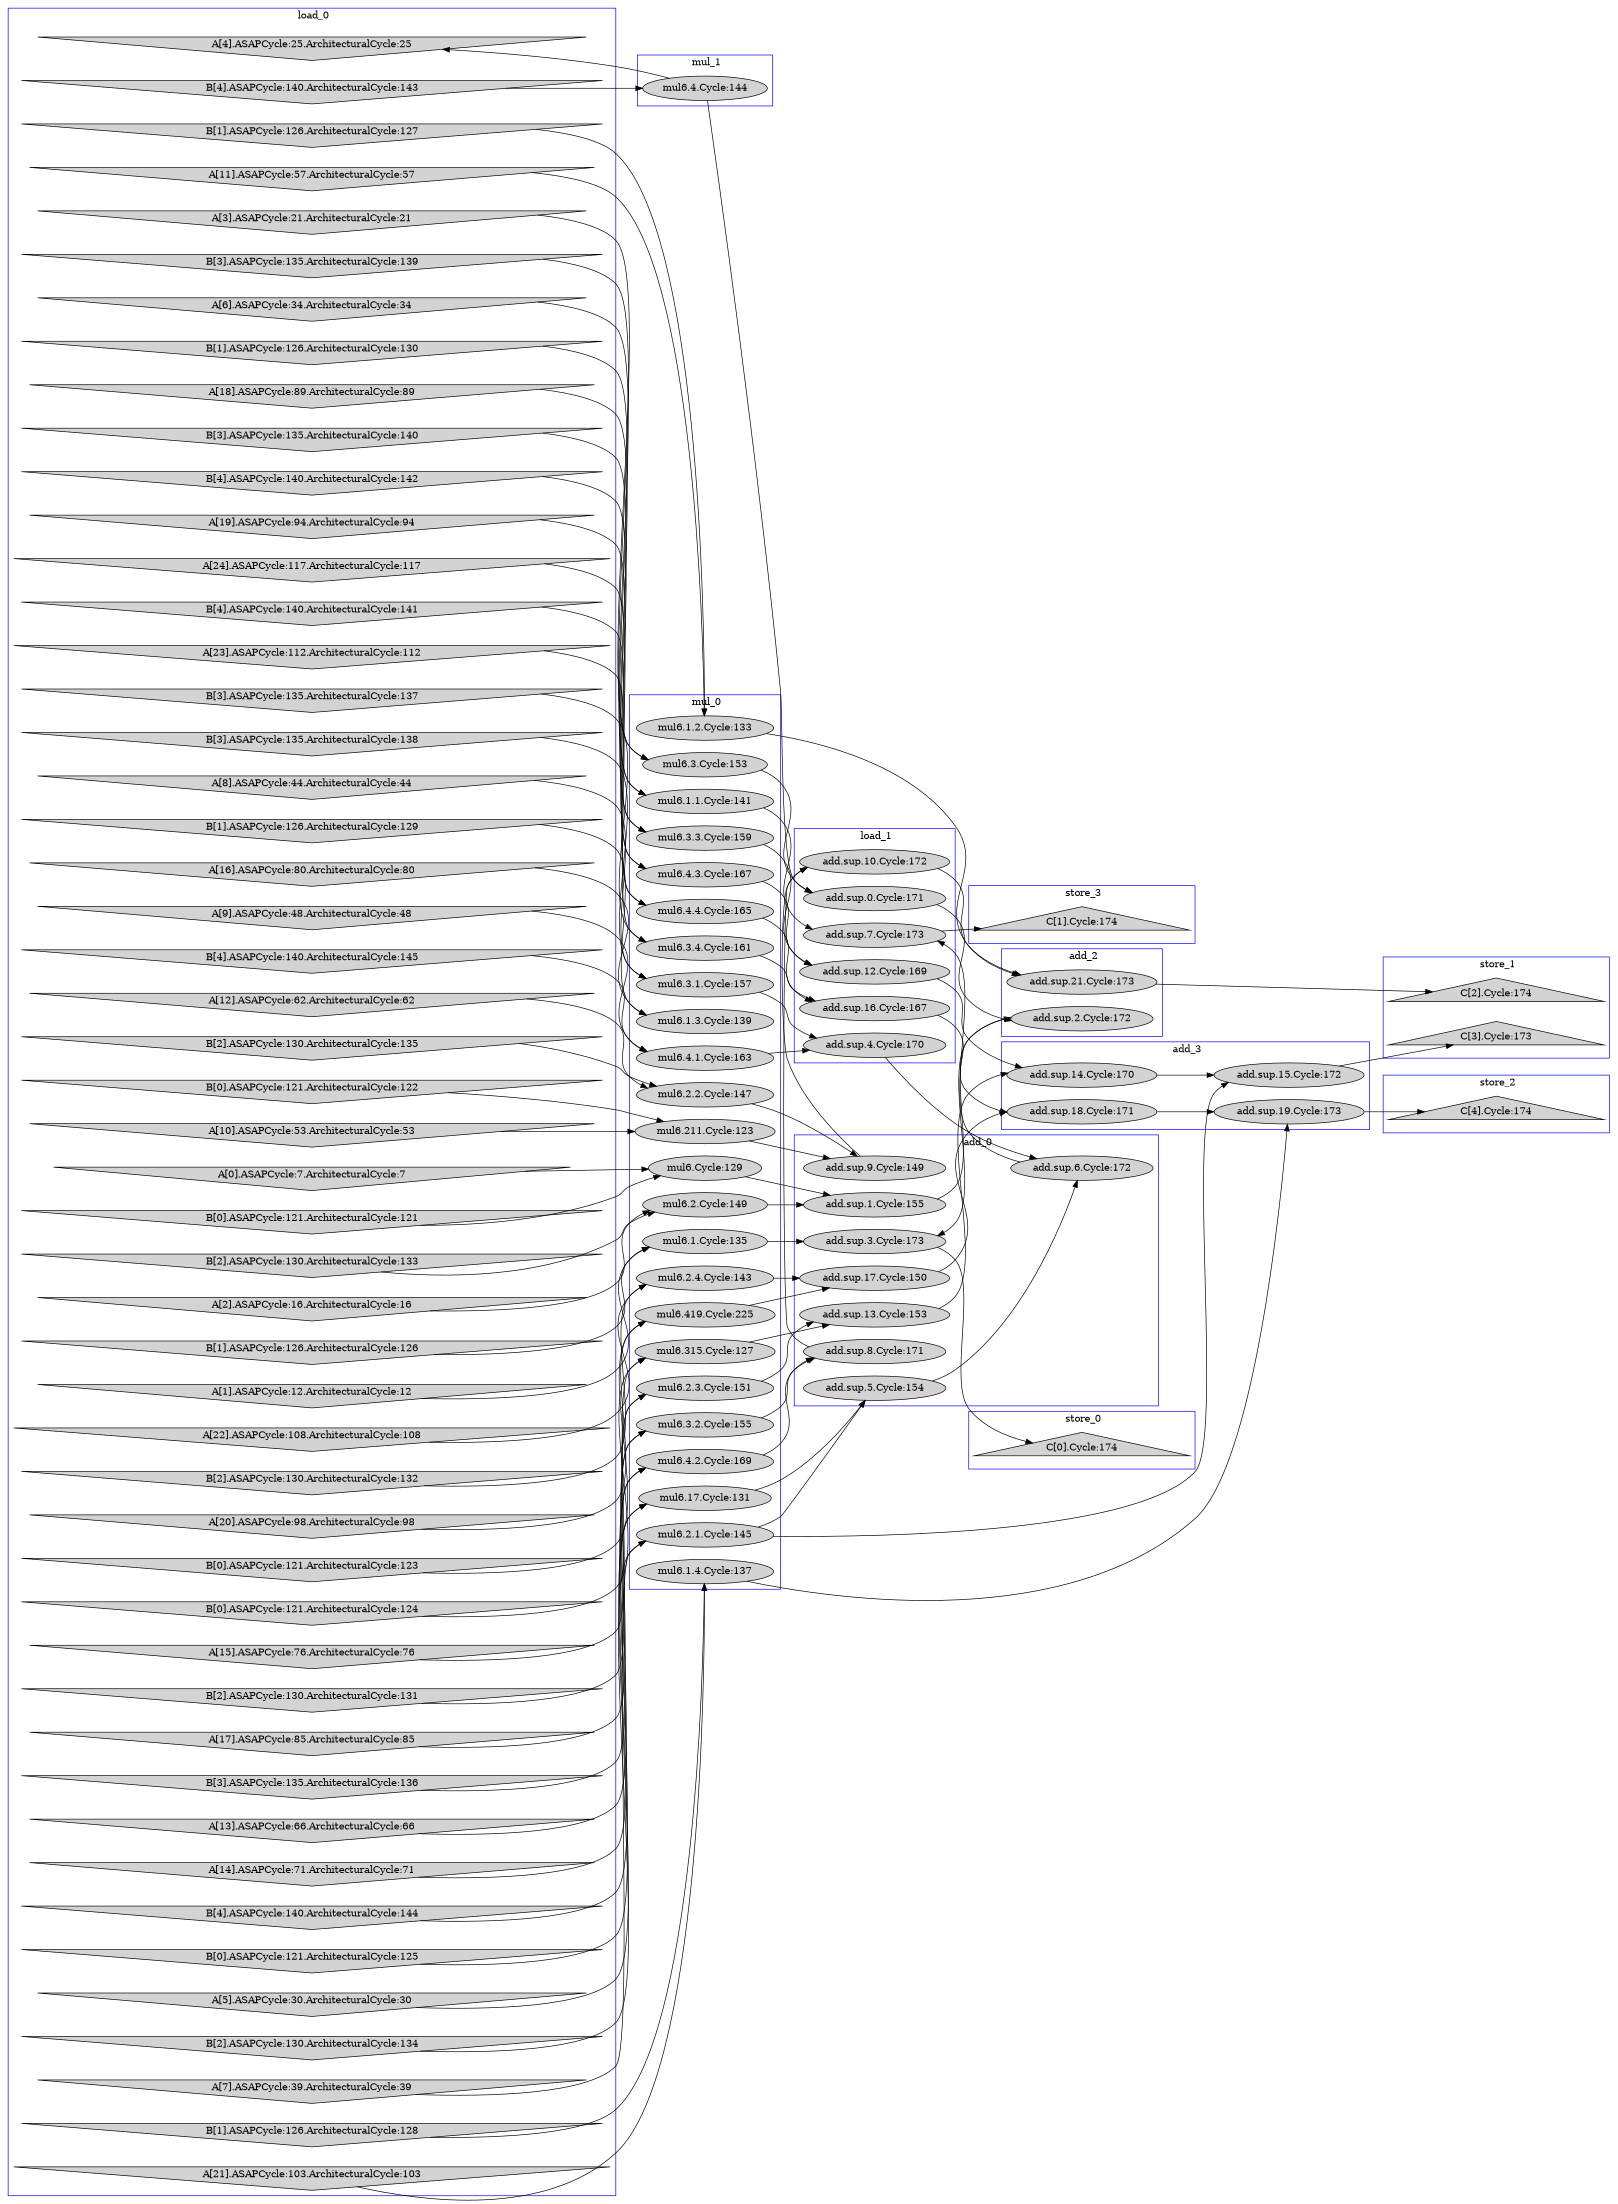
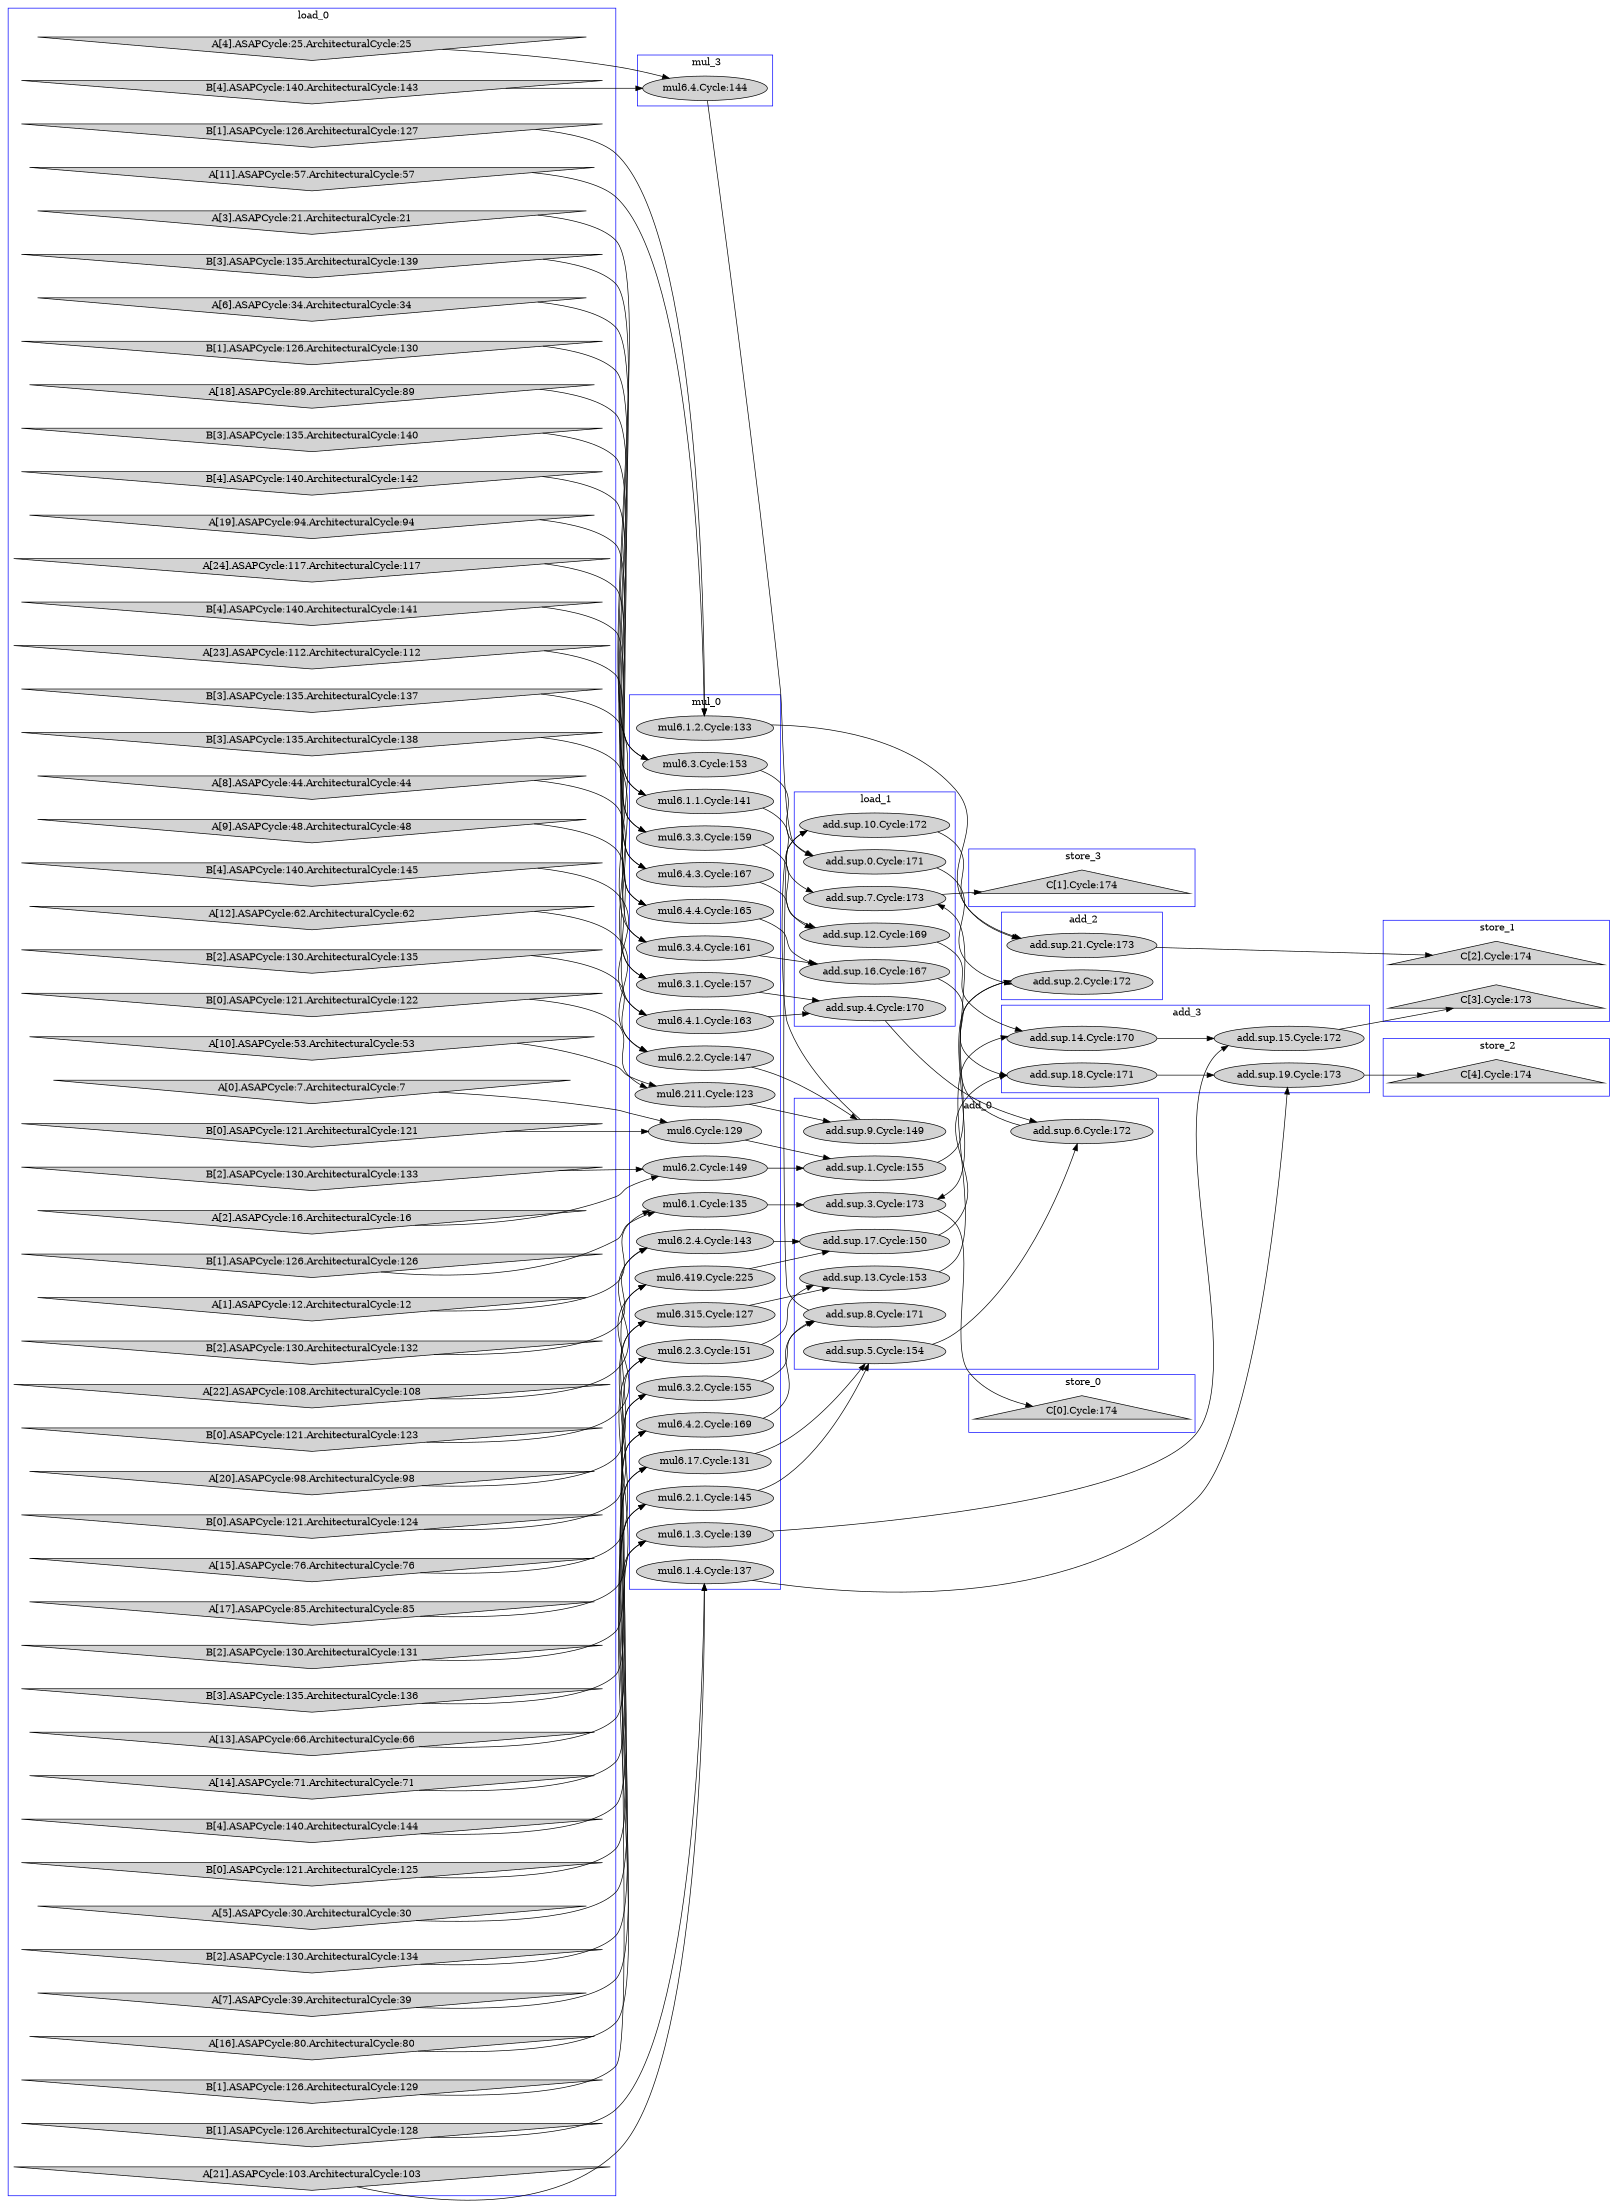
  digraph {
    rankdir=LR
    node [shape=invtriangle style=filled]
    n1 [label="add.sup.9.Cycle:149" shape=ellipse]
    n2 [label="add.sup.17.Cycle:150" shape=ellipse]
    n3 [label="add.sup.13.Cycle:153" shape=ellipse]
    n4 [label="add.sup.5.Cycle:154" shape=ellipse]
    n5 [label="add.sup.1.Cycle:155" shape=ellipse]
    n6 [label="add.sup.8.Cycle:171" shape=ellipse]
    n7 [label="add.sup.6.Cycle:172" shape=ellipse]
    n8 [label="add.sup.3.Cycle:173" shape=ellipse]
    n9 [label="add.sup.16.Cycle:167" shape=ellipse]
    n10 [label="add.sup.12.Cycle:169" shape=ellipse]
    n11 [label="add.sup.4.Cycle:170" shape=ellipse]
    n12 [label="add.sup.0.Cycle:171" shape=ellipse]
    n13 [label="add.sup.10.Cycle:172" shape=ellipse]
    n14 [label="add.sup.7.Cycle:173" shape=ellipse]
    n15 [label="add.sup.2.Cycle:172" shape=ellipse]
    n16 [label="add.sup.21.Cycle:173" shape=ellipse]
    n17 [label="add.sup.14.Cycle:170" shape=ellipse]
    n18 [label="add.sup.18.Cycle:171" shape=ellipse]
    n19 [label="add.sup.15.Cycle:172" shape=ellipse]
    n20 [label="add.sup.19.Cycle:173" shape=ellipse]
    n21 [label="mul6.211.Cycle:123" shape=ellipse]
    n22 [label="mul6.419.Cycle:225" shape=ellipse]
    n23 [label="mul6.315.Cycle:127" shape=ellipse]
    n24 [label="mul6.Cycle:129" shape=ellipse]
    n25 [label="mul6.17.Cycle:131" shape=ellipse]
    n26 [label="mul6.1.2.Cycle:133" shape=ellipse]
    n27 [label="mul6.1.Cycle:135" shape=ellipse]
    n28 [label="mul6.1.4.Cycle:137" shape=ellipse]
    n29 [label="mul6.1.3.Cycle:139" shape=ellipse]
    n30 [label="mul6.1.1.Cycle:141" shape=ellipse]
    n31 [label="mul6.2.4.Cycle:143" shape=ellipse]
    n32 [label="mul6.2.1.Cycle:145" shape=ellipse]
    n33 [label="mul6.2.2.Cycle:147" shape=ellipse]
    n34 [label="mul6.2.Cycle:149" shape=ellipse]
    n35 [label="mul6.2.3.Cycle:151" shape=ellipse]
    n36 [label="mul6.3.Cycle:153" shape=ellipse]
    n37 [label="mul6.3.2.Cycle:155" shape=ellipse]
    n38 [label="mul6.3.1.Cycle:157" shape=ellipse]
    n39 [label="mul6.3.3.Cycle:159" shape=ellipse]
    n40 [label="mul6.3.4.Cycle:161" shape=ellipse]
    n41 [label="mul6.4.1.Cycle:163" shape=ellipse]
    n42 [label="mul6.4.4.Cycle:165" shape=ellipse]
    n43 [label="mul6.4.3.Cycle:167" shape=ellipse]
    n44 [label="mul6.4.2.Cycle:169" shape=ellipse]
    n45 [label="mul6.4.Cycle:144" shape=ellipse]
    n46 [label="A[0].ASAPCycle:7.ArchitecturalCycle:7"]
    n47 [label="A[1].ASAPCycle:12.ArchitecturalCycle:12"]
    n48 [label="A[2].ASAPCycle:16.ArchitecturalCycle:16"]
    n49 [label="A[3].ASAPCycle:21.ArchitecturalCycle:21"]
    n50 [label="A[4].ASAPCycle:25.ArchitecturalCycle:25"]
    n51 [label="A[5].ASAPCycle:30.ArchitecturalCycle:30"]
    n52 [label="A[6].ASAPCycle:34.ArchitecturalCycle:34"]
    n53 [label="A[7].ASAPCycle:39.ArchitecturalCycle:39"]
    n54 [label="A[8].ASAPCycle:44.ArchitecturalCycle:44"]
    n55 [label="A[9].ASAPCycle:48.ArchitecturalCycle:48"]
    n56 [label="A[10].ASAPCycle:53.ArchitecturalCycle:53"]
    n57 [label="A[11].ASAPCycle:57.ArchitecturalCycle:57"]
    n58 [label="A[12].ASAPCycle:62.ArchitecturalCycle:62"]
    n59 [label="A[13].ASAPCycle:66.ArchitecturalCycle:66"]
    n60 [label="A[14].ASAPCycle:71.ArchitecturalCycle:71"]
    n61 [label="A[15].ASAPCycle:76.ArchitecturalCycle:76"]
    n62 [label="A[16].ASAPCycle:80.ArchitecturalCycle:80"]
    n63 [label="A[17].ASAPCycle:85.ArchitecturalCycle:85"]
    n64 [label="A[18].ASAPCycle:89.ArchitecturalCycle:89"]
    n65 [label="A[19].ASAPCycle:94.ArchitecturalCycle:94"]
    n66 [label="A[20].ASAPCycle:98.ArchitecturalCycle:98"]
    n67 [label="A[21].ASAPCycle:103.ArchitecturalCycle:103"]
    n68 [label="A[22].ASAPCycle:108.ArchitecturalCycle:108"]
    n69 [label="A[23].ASAPCycle:112.ArchitecturalCycle:112"]
    n70 [label="A[24].ASAPCycle:117.ArchitecturalCycle:117"]
    n71 [label="B[0].ASAPCycle:121.ArchitecturalCycle:121"]
    n72 [label="B[0].ASAPCycle:121.ArchitecturalCycle:122"]
    n73 [label="B[0].ASAPCycle:121.ArchitecturalCycle:123"]
    n74 [label="B[0].ASAPCycle:121.ArchitecturalCycle:124"]
    n75 [label="B[0].ASAPCycle:121.ArchitecturalCycle:125"]
    n76 [label="B[1].ASAPCycle:126.ArchitecturalCycle:126"]
    n77 [label="B[1].ASAPCycle:126.ArchitecturalCycle:127"]
    n78 [label="B[1].ASAPCycle:126.ArchitecturalCycle:128"]
    n79 [label="B[1].ASAPCycle:126.ArchitecturalCycle:129"]
    n80 [label="B[1].ASAPCycle:126.ArchitecturalCycle:130"]
    n81 [label="B[2].ASAPCycle:130.ArchitecturalCycle:131"]
    n82 [label="B[2].ASAPCycle:130.ArchitecturalCycle:132"]
    n83 [label="B[2].ASAPCycle:130.ArchitecturalCycle:133"]
    n84 [label="B[2].ASAPCycle:130.ArchitecturalCycle:134"]
    n85 [label="B[2].ASAPCycle:130.ArchitecturalCycle:135"]
    n86 [label="B[3].ASAPCycle:135.ArchitecturalCycle:136"]
    n87 [label="B[3].ASAPCycle:135.ArchitecturalCycle:137"]
    n88 [label="B[3].ASAPCycle:135.ArchitecturalCycle:138"]
    n89 [label="B[3].ASAPCycle:135.ArchitecturalCycle:139"]
    n90 [label="B[3].ASAPCycle:135.ArchitecturalCycle:140"]
    n91 [label="B[4].ASAPCycle:140.ArchitecturalCycle:141"]
    n92 [label="B[4].ASAPCycle:140.ArchitecturalCycle:142"]
    n93 [label="B[4].ASAPCycle:140.ArchitecturalCycle:143"]
    n94 [label="B[4].ASAPCycle:140.ArchitecturalCycle:144"]
    n95 [label="B[4].ASAPCycle:140.ArchitecturalCycle:145"]
    n96 [label="C[0].Cycle:174" shape=triangle]
    n97 [label="C[3].Cycle:173" shape=triangle]
    n98 [label="C[2].Cycle:174" shape=triangle]
    n99 [label="C[4].Cycle:174" shape=triangle]
    n100 [label="C[1].Cycle:174" shape=triangle]
    subgraph cluster_1 {
      color=blue
      label=" add_0"
      n1
      n2
      n3
      n4
      n5
      n6
      n7
      n8
    }
    subgraph cluster_2 {
      color=blue
      label=" load_1"
      n9
      n10
      n11
      n12
      n13
      n14
    }
    subgraph cluster_3 {
      color=blue
      label=" add_2"
      n15
      n16
    }
    subgraph cluster_4 {
      color=blue
      label=" add_3"
      n17
      n18
      n19
      n20
    }
    subgraph cluster_5 {
      color=blue
      label=" mul_0"
      n21
      n22
      n23
      n24
      n25
      n26
      n27
      n28
      n29
      n30
      n31
      n32
      n33
      n34
      n35
      n36
      n37
      n38
      n39
      n40
      n41
      n42
      n43
      n44
    }
    subgraph cluster_6 {
      color=blue
-     label=" mul_1"
+     label=" mul_3"
      n45
    }
    subgraph cluster_7 {
      color=blue
      label=" load_0"
      n46
      n47
      n48
      n49
      n50
      n51
      n52
      n53
      n54
      n55
      n56
      n57
      n58
      n59
      n60
      n61
      n62
      n63
      n64
      n65
      n66
      n67
      n68
      n69
      n70
      n71
      n72
      n73
      n74
      n75
      n76
      n77
      n78
      n79
      n80
      n81
      n82
      n83
      n84
      n85
      n86
      n87
      n88
      n89
      n90
      n91
      n92
      n93
      n94
      n95
    }
    subgraph cluster_8 {
      color=blue
      label=" store_0"
      n96
    }
    subgraph cluster_9 {
      color=blue
      label=" store_1"
      n97
      n98
    }
    subgraph cluster_10 {
      color=blue
      label=" store_2"
      n99
    }
    subgraph cluster_11 {
      color=blue
      label=" store_3"
      n100
    }
    n1 -> n13
    n2 -> n18
    n3 -> n17
    n4 -> n7
    n5 -> n15
    n6 -> n13
    n7 -> n14
    n8 -> n96
    n9 -> n18
    n10 -> n17
    n11 -> n7
    n12 -> n15
    n13 -> n16
    n14 -> n100
    n15 -> n8
    n16 -> n98
    n17 -> n19
    n18 -> n20
    n19 -> n97
    n20 -> n99
    n21 -> n1
    n22 -> n2
    n23 -> n3
    n24 -> n5
    n25 -> n4
    n26 -> n16
    n27 -> n8
    n28 -> n20
-   n32 -> n19
+   n29 -> n19
    n30 -> n14
    n31 -> n2
    n32 -> n4
    n33 -> n1
    n34 -> n5
    n35 -> n3
    n36 -> n12
    n37 -> n6
    n38 -> n11
    n39 -> n10
    n40 -> n9
    n41 -> n11
    n42 -> n9
    n43 -> n10
    n44 -> n6
    n45 -> n12
    n46 -> n24
    n47 -> n27
    n48 -> n34
    n49 -> n36
-   n45 -> n50
+   n50 -> n45
    n51 -> n25
    n52 -> n30
    n53 -> n32
    n54 -> n38
    n55 -> n41
    n56 -> n21
    n57 -> n26
    n58 -> n33
    n59 -> n37
    n60 -> n44
    n61 -> n23
    n62 -> n29
    n63 -> n35
    n64 -> n39
    n65 -> n43
    n66 -> n22
    n67 -> n28
    n68 -> n31
    n69 -> n40
    n70 -> n42
    n71 -> n24
    n72 -> n21
    n73 -> n22
    n74 -> n23
    n75 -> n25
    n76 -> n27
    n77 -> n26
    n78 -> n28
    n79 -> n29
    n80 -> n30
    n81 -> n35
    n82 -> n31
    n83 -> n34
    n84 -> n32
    n85 -> n33
    n86 -> n37
    n87 -> n40
    n88 -> n38
    n89 -> n36
    n90 -> n39
    n91 -> n42
    n92 -> n43
    n93 -> n45
    n94 -> n44
    n95 -> n41
  }
